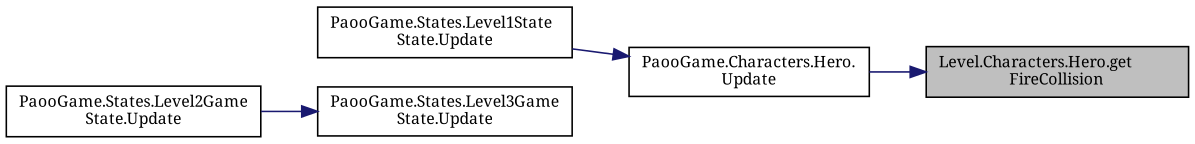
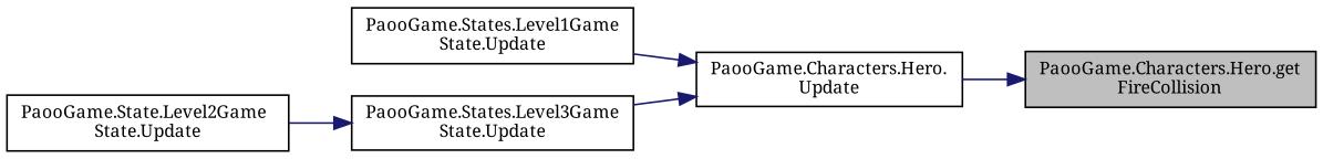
  digraph {
    fontname="Noto Serif"
    rankdir=RL
    node [color=black fillcolor=white fontname="Noto Serif" fontsize=10 shape=record style=filled]
    edge [color=midnightblue dir=back fontname="Noto Serif" fontsize=10 labelfontname=Helvetica labelfontsize=10 style=solid]
-   n1 [fillcolor=grey75 fontcolor=black height=0.2 label="Level.Characters.Hero.get\lFireCollision" width=0.4]
+   n1 [fillcolor=grey75 fontcolor=black height=0.2 label="PaooGame.Characters.Hero.get\lFireCollision" width=0.4]
    n2 [height=0.2 label="PaooGame.Characters.Hero.\lUpdate" width=0.4]
-   n3 [height=0.2 label="PaooGame.States.Level1State\lState.Update" width=0.4]
+   n3 [height=0.2 label="PaooGame.States.Level1Game\lState.Update" width=0.4]
    n4 [height=0.2 label="PaooGame.States.Level3Game\lState.Update" width=0.4]
-   n5 [height=0.2 label="PaooGame.States.Level2Game\lState.Update" width=0.4]
+   n5 [height=0.2 label="PaooGame.State.Level2Game\lState.Update" width=0.4]
    n1 -> n2
    n2 -> n3
+   n2 -> n4
    n4 -> n5
  }
